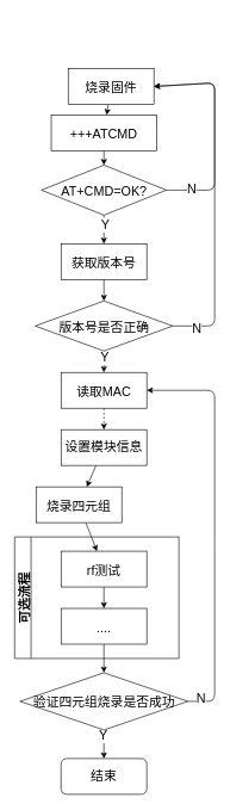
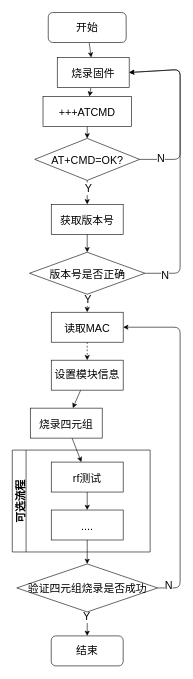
  <mxCell id="0" />
  <mxCell id="1" parent="0" />
+ <mxCell id="2" value="" style="edgeStyle=none;html=1;fontSize=18;" edge="1" parent="1" source="3" target="5"><mxGeometry relative="1" as="geometry" /></mxCell>
+ <mxCell id="3" value="&lt;font style=&quot;font-size: 18px&quot;&gt;开始&lt;/font&gt;" style="rounded=1;whiteSpace=wrap;html=1;" vertex="1" parent="1"><mxGeometry x="80" y="20" width="130" height="50" as="geometry" /></mxCell>
  <mxCell id="4" value="" style="edgeStyle=none;html=1;fontSize=18;" edge="1" parent="1" source="5" target="7"><mxGeometry relative="1" as="geometry" /></mxCell>
  <mxCell id="5" value="&lt;font style=&quot;font-size: 18px&quot;&gt;烧录固件&lt;/font&gt;" style="rounded=0;whiteSpace=wrap;html=1;fontSize=24;" vertex="1" parent="1"><mxGeometry x="95" y="95" width="120" height="50" as="geometry" /></mxCell>
  <mxCell id="6" value="" style="edgeStyle=none;html=1;fontSize=18;" edge="1" parent="1" source="7" target="12"><mxGeometry relative="1" as="geometry" /></mxCell>
  <mxCell id="7" value="&lt;span style=&quot;font-size: 18px&quot;&gt;+++ATCMD&lt;/span&gt;" style="rounded=0;whiteSpace=wrap;html=1;fontSize=24;" vertex="1" parent="1"><mxGeometry x="71.25" y="160" width="147.5" height="50" as="geometry" /></mxCell>
  <mxCell id="8" style="edgeStyle=none;html=1;exitX=1;exitY=0.5;exitDx=0;exitDy=0;fontSize=18;entryX=1;entryY=0.5;entryDx=0;entryDy=0;" edge="1" parent="1" source="12" target="5"><mxGeometry relative="1" as="geometry"><mxPoint x="150" y="70" as="targetPoint" /><Array as="points"><mxPoint x="300" y="265" /><mxPoint x="300" y="115" /></Array></mxGeometry></mxCell>
  <mxCell id="9" value="N" style="edgeLabel;html=1;align=center;verticalAlign=middle;resizable=0;points=[];fontSize=18;" vertex="1" connectable="0" parent="8"><mxGeometry x="-0.777" y="2" relative="1" as="geometry"><mxPoint x="1" as="offset" /></mxGeometry></mxCell>
  <mxCell id="10" value="" style="edgeStyle=none;html=1;fontSize=18;" edge="1" parent="1" source="12" target="14"><mxGeometry relative="1" as="geometry" /></mxCell>
  <mxCell id="11" value="Y" style="edgeLabel;html=1;align=center;verticalAlign=middle;resizable=0;points=[];fontSize=18;" vertex="1" connectable="0" parent="10"><mxGeometry x="-0.365" y="1" relative="1" as="geometry"><mxPoint as="offset" /></mxGeometry></mxCell>
  <mxCell id="12" value="&lt;font style=&quot;font-size: 18px&quot;&gt;AT+CMD=OK?&lt;/font&gt;" style="rhombus;whiteSpace=wrap;html=1;fontSize=24;rounded=0;" vertex="1" parent="1"><mxGeometry x="57.5" y="230" width="175" height="70" as="geometry" /></mxCell>
  <mxCell id="13" value="" style="edgeStyle=none;html=1;fontSize=18;" edge="1" parent="1" source="14" target="19"><mxGeometry relative="1" as="geometry" /></mxCell>
  <mxCell id="14" value="&lt;font style=&quot;font-size: 18px&quot;&gt;获取版本号&lt;/font&gt;" style="whiteSpace=wrap;html=1;fontSize=24;rounded=0;" vertex="1" parent="1"><mxGeometry x="85" y="340" width="120" height="50" as="geometry" /></mxCell>
  <mxCell id="15" style="edgeStyle=none;html=1;exitX=1;exitY=0.5;exitDx=0;exitDy=0;entryX=1;entryY=0.5;entryDx=0;entryDy=0;fontSize=18;" edge="1" parent="1" source="19" target="5"><mxGeometry relative="1" as="geometry"><Array as="points"><mxPoint x="300" y="455" /><mxPoint x="300" y="115" /></Array></mxGeometry></mxCell>
  <mxCell id="16" value="N" style="edgeLabel;html=1;align=center;verticalAlign=middle;resizable=0;points=[];fontSize=18;" vertex="1" connectable="0" parent="15"><mxGeometry x="-0.863" y="-3" relative="1" as="geometry"><mxPoint as="offset" /></mxGeometry></mxCell>
  <mxCell id="17" value="" style="edgeStyle=none;html=1;fontSize=18;" edge="1" parent="1" source="19" target="28"><mxGeometry relative="1" as="geometry" /></mxCell>
  <mxCell id="18" value="Y" style="edgeLabel;html=1;align=center;verticalAlign=middle;resizable=0;points=[];fontSize=18;" vertex="1" connectable="0" parent="17"><mxGeometry x="-0.48" relative="1" as="geometry"><mxPoint as="offset" /></mxGeometry></mxCell>
  <mxCell id="19" value="&lt;font style=&quot;font-size: 18px&quot;&gt;版本号是否正确&lt;/font&gt;" style="rhombus;whiteSpace=wrap;html=1;fontSize=24;rounded=0;" vertex="1" parent="1"><mxGeometry x="48.75" y="420" width="192.5" height="70" as="geometry" /></mxCell>
  <mxCell id="20" value="" style="edgeStyle=none;html=1;fontSize=18;" edge="1" parent="1" source="21" target="24"><mxGeometry relative="1" as="geometry" /></mxCell>
  <mxCell id="21" value="&lt;font style=&quot;font-size: 18px&quot;&gt;烧录四元组&lt;/font&gt;" style="whiteSpace=wrap;html=1;fontSize=24;rounded=0;" vertex="1" parent="1"><mxGeometry x="50" y="680" width="120" height="50" as="geometry" /></mxCell>
  <mxCell id="22" value="可选流程" style="swimlane;horizontal=0;fontSize=18;" vertex="1" parent="1"><mxGeometry x="20" y="750" width="230" height="170" as="geometry" /></mxCell>
  <mxCell id="23" value="" style="edgeStyle=none;html=1;fontSize=18;" edge="1" parent="22" source="24" target="25"><mxGeometry relative="1" as="geometry" /></mxCell>
  <mxCell id="24" value="&lt;font style=&quot;font-size: 18px&quot;&gt;rf测试&lt;/font&gt;" style="whiteSpace=wrap;html=1;fontSize=24;rounded=0;" vertex="1" parent="22"><mxGeometry x="65" y="20" width="120" height="50" as="geometry" /></mxCell>
  <mxCell id="25" value="&lt;font style=&quot;font-size: 18px&quot;&gt;....&lt;/font&gt;" style="whiteSpace=wrap;html=1;fontSize=24;rounded=0;" vertex="1" parent="22"><mxGeometry x="65" y="100" width="120" height="50" as="geometry" /></mxCell>
  <mxCell id="26" value="" style="edgeStyle=none;html=1;fontSize=18;startArrow=none;" edge="1" parent="1" source="36" target="21"><mxGeometry relative="1" as="geometry" /></mxCell>
  <mxCell id="27" value="" style="edgeStyle=none;html=1;fontSize=18;dashed=1;" edge="1" parent="1" source="28" target="36"><mxGeometry relative="1" as="geometry" /></mxCell>
  <mxCell id="28" value="&lt;font style=&quot;font-size: 18px&quot;&gt;读取MAC&lt;/font&gt;" style="whiteSpace=wrap;html=1;fontSize=24;rounded=0;" vertex="1" parent="1"><mxGeometry x="85" y="520" width="120" height="50" as="geometry" /></mxCell>
  <mxCell id="29" value="" style="edgeStyle=none;html=1;fontSize=18;entryX=1;entryY=0.5;entryDx=0;entryDy=0;" edge="1" parent="1" source="33" target="28"><mxGeometry relative="1" as="geometry"><mxPoint x="420" y="950" as="targetPoint" /><Array as="points"><mxPoint x="300" y="980" /><mxPoint x="300" y="760" /><mxPoint x="300" y="545" /></Array></mxGeometry></mxCell>
  <mxCell id="30" value="N" style="edgeLabel;html=1;align=center;verticalAlign=middle;resizable=0;points=[];fontSize=18;" vertex="1" connectable="0" parent="29"><mxGeometry x="-0.836" relative="1" as="geometry"><mxPoint x="-20" y="5" as="offset" /></mxGeometry></mxCell>
  <mxCell id="31" value="" style="edgeStyle=none;html=1;fontSize=18;" edge="1" parent="1" source="33" target="35"><mxGeometry relative="1" as="geometry" /></mxCell>
  <mxCell id="32" value="Y" style="edgeLabel;html=1;align=center;verticalAlign=middle;resizable=0;points=[];fontSize=18;" vertex="1" connectable="0" parent="31"><mxGeometry x="-0.629" y="-2" relative="1" as="geometry"><mxPoint as="offset" /></mxGeometry></mxCell>
  <mxCell id="33" value="&lt;font style=&quot;font-size: 18px&quot;&gt;验证四元组烧录是否成功&lt;/font&gt;" style="rhombus;whiteSpace=wrap;html=1;fontSize=24;rounded=0;" vertex="1" parent="1"><mxGeometry x="27.5" y="940" width="235" height="80" as="geometry" /></mxCell>
  <mxCell id="34" value="" style="edgeStyle=none;html=1;fontSize=18;" edge="1" parent="1" source="25" target="33"><mxGeometry relative="1" as="geometry" /></mxCell>
  <mxCell id="35" value="结束" style="rounded=1;whiteSpace=wrap;html=1;fontSize=18;" vertex="1" parent="1"><mxGeometry x="85" y="1060" width="120" height="50" as="geometry" /></mxCell>
  <mxCell id="36" value="设置模块信息" style="rounded=0;whiteSpace=wrap;html=1;fontSize=18;" vertex="1" parent="1"><mxGeometry x="85" y="600" width="120" height="50" as="geometry" /></mxCell>
